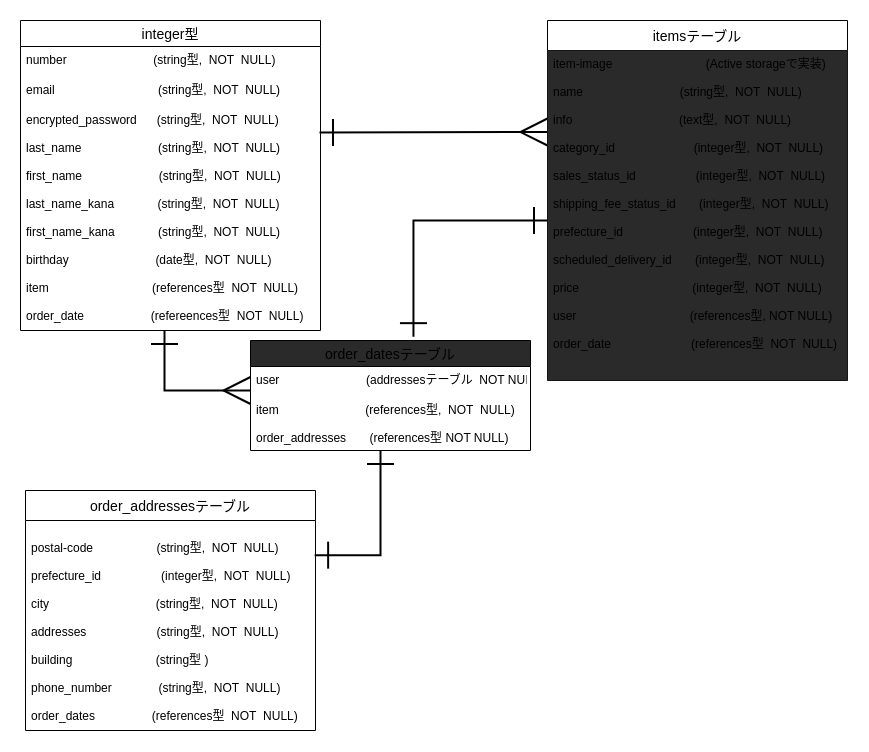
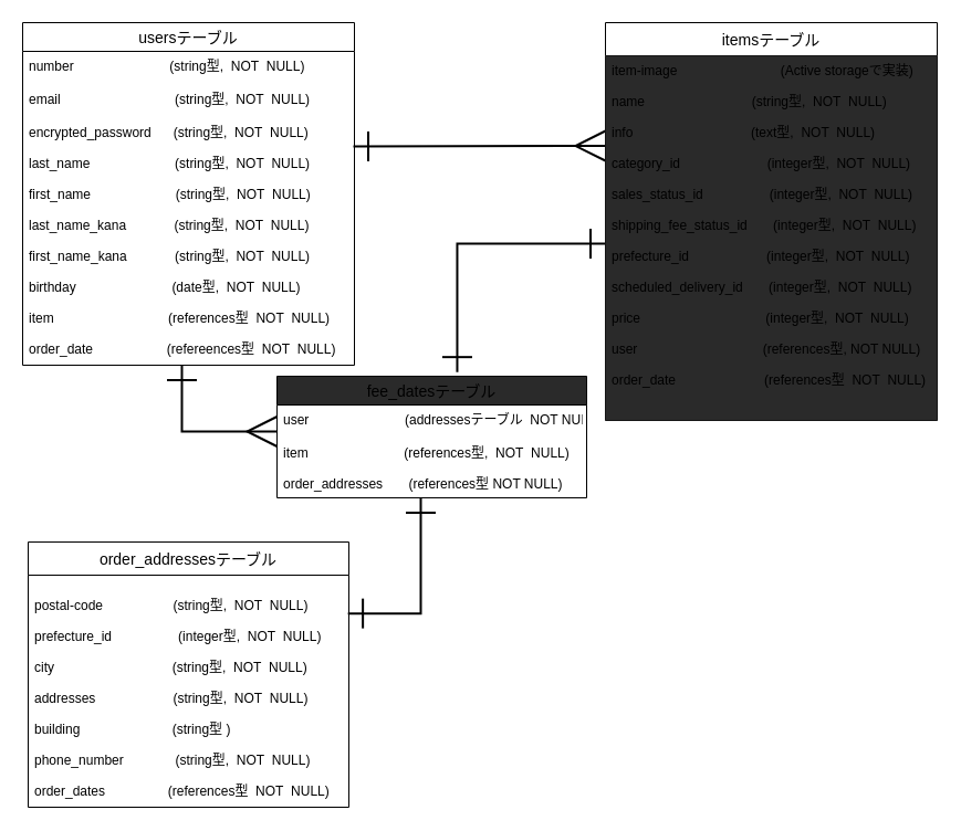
  <mxCell id="0" />
  <mxCell id="1" parent="0" />
  <mxCell id="2" style="rounded=0;orthogonalLoop=1;jettySize=auto;html=1;fontSize=25;endArrow=ERmany;endFill=0;strokeWidth=2;startArrow=ERone;startFill=0;entryX=0;entryY=0.247;entryDx=0;entryDy=0;entryPerimeter=0;sourcePerimeterSpacing=0;endSize=24;startSize=24;" edge="1" parent="1" target="10"><mxGeometry relative="1" as="geometry"><mxPoint x="460" y="150" as="targetPoint" /><mxPoint x="319" y="132" as="sourcePoint" /><Array as="points" /></mxGeometry></mxCell>
  <mxCell id="3" style="edgeStyle=elbowEdgeStyle;rounded=0;orthogonalLoop=1;jettySize=auto;html=1;startArrow=ERone;startFill=0;startSize=24;sourcePerimeterSpacing=0;endArrow=ERmany;endFill=0;endSize=24;strokeWidth=2;fontSize=25;" edge="1" parent="1" source="4"><mxGeometry relative="1" as="geometry"><mxPoint x="250" y="390" as="targetPoint" /><Array as="points"><mxPoint x="164" y="400" /></Array></mxGeometry></mxCell>
- <mxCell id="4" value="integer型" style="swimlane;fontStyle=0;childLayout=stackLayout;horizontal=1;startSize=26;horizontalStack=0;resizeParent=1;resizeParentMax=0;resizeLast=0;collapsible=1;marginBottom=0;align=center;fontSize=14;" vertex="1" parent="1"><mxGeometry y="20" width="300" height="310" as="geometry" x="20"><mxRectangle x="40" y="120" width="50" height="26" as="alternateBounds" /></mxGeometry></mxCell>
+ <mxCell id="4" value="usersテーブル" style="swimlane;fontStyle=0;childLayout=stackLayout;horizontal=1;startSize=26;horizontalStack=0;resizeParent=1;resizeParentMax=0;resizeLast=0;collapsible=1;marginBottom=0;align=center;fontSize=14;" vertex="1" parent="1"><mxGeometry y="20" width="300" height="310" as="geometry" x="20"><mxRectangle x="40" y="120" width="50" height="26" as="alternateBounds" /></mxGeometry></mxCell>
  <mxCell id="5" value="number                          (string型,  NOT  NULL)&#10;" style="text;strokeColor=none;fillColor=none;spacingLeft=4;spacingRight=4;overflow=hidden;rotatable=0;points=[[0,0.5],[1,0.5]];portConstraint=eastwest;fontSize=12;" vertex="1" parent="4"><mxGeometry y="26" width="300" height="30" as="geometry" /></mxCell>
  <mxCell id="6" value="email                               (string型,  NOT  NULL)&#10;" style="text;strokeColor=none;fillColor=none;spacingLeft=4;spacingRight=4;overflow=hidden;rotatable=0;points=[[0,0.5],[1,0.5]];portConstraint=eastwest;fontSize=12;" vertex="1" parent="4"><mxGeometry y="56" width="300" height="30" as="geometry" /></mxCell>
  <mxCell id="7" value="encrypted_password      (string型,  NOT  NULL)&#10;&#10;last_name                       (string型,  NOT  NULL)&#10;&#10;first_name                       (string型,  NOT  NULL)&#10;&#10;last_name_kana             (string型,  NOT  NULL)&#10;&#10;first_name_kana             (string型,  NOT  NULL)&#10;&#10;birthday                          (date型,  NOT  NULL)&#10;&#10;item                               (references型  NOT  NULL)&#10;&#10;order_date                    (refereences型  NOT  NULL)" style="text;strokeColor=none;fillColor=none;spacingLeft=4;spacingRight=4;overflow=hidden;rotatable=0;points=[[0,0.5],[1,0.5]];portConstraint=eastwest;fontSize=12;" vertex="1" parent="4"><mxGeometry y="86" width="300" height="224" as="geometry" /></mxCell>
  <mxCell id="8" style="edgeStyle=elbowEdgeStyle;rounded=0;orthogonalLoop=1;jettySize=auto;html=1;startArrow=ERone;startFill=0;startSize=24;sourcePerimeterSpacing=0;endArrow=ERone;endFill=0;endSize=24;strokeWidth=2;fontSize=25;elbow=vertical;entryX=0.582;entryY=-0.035;entryDx=0;entryDy=0;entryPerimeter=0;" edge="1" parent="1" source="9" target="14"><mxGeometry relative="1" as="geometry"><mxPoint x="360" y="220" as="targetPoint" /><Array as="points"><mxPoint x="460" y="220" /></Array></mxGeometry></mxCell>
  <mxCell id="9" value="itemsテーブル" style="swimlane;fontStyle=0;childLayout=stackLayout;horizontal=1;startSize=30;horizontalStack=0;resizeParent=1;resizeParentMax=0;resizeLast=0;collapsible=1;marginBottom=0;align=center;fontSize=14;" vertex="1" parent="1"><mxGeometry x="547" y="20" width="300" height="360" as="geometry" /></mxCell>
  <mxCell id="10" value="item-image                            (Active storageで実装)&#10;&#10;name                             (string型,  NOT  NULL)&#10;&#10;info                                (text型,  NOT  NULL)&#10;&#10;category_id　　　　　　  (integer型,  NOT  NULL)&#10;&#10;sales_status_id                  (integer型,  NOT  NULL)&#10;&#10;shipping_fee_status_id       (integer型,  NOT  NULL)&#10;&#10;prefecture_id                     (integer型,  NOT  NULL)&#10;&#10;scheduled_delivery_id       (integer型,  NOT  NULL)&#10;&#10;price                                  (integer型,  NOT  NULL)&#10;&#10;user                                  (references型, NOT NULL)&#10;&#10;order_date                        (references型  NOT  NULL)                                &#10;" style="text;strokeColor=none;spacingLeft=4;spacingRight=4;overflow=hidden;rotatable=0;points=[[0,0.5],[1,0.5]];portConstraint=eastwest;fontSize=12;fillColor=#2a2a2a;" vertex="1" parent="9"><mxGeometry y="30" width="300" height="330" as="geometry" /></mxCell>
  <mxCell id="11" value="order_addressesテーブル" style="swimlane;fontStyle=0;childLayout=stackLayout;horizontal=1;startSize=30;horizontalStack=0;resizeParent=1;resizeParentMax=0;resizeLast=0;collapsible=1;marginBottom=0;align=center;fontSize=14;" vertex="1" parent="1"><mxGeometry x="25" y="490" width="290" height="240" as="geometry"><mxRectangle x="40" y="120" width="50" height="26" as="alternateBounds" /></mxGeometry></mxCell>
  <mxCell id="12" value="&#10;postal-code                   (string型,  NOT  NULL)&#10;&#10;prefecture_id                  (integer型,  NOT  NULL)&#10;&#10;city                                (string型,  NOT  NULL)&#10;&#10;addresses                     (string型,  NOT  NULL)&#10;&#10;building                         (string型 )&#10;&#10;phone_number              (string型,  NOT  NULL)&#10;&#10;order_dates                 (references型  NOT  NULL)&#10;" style="text;strokeColor=none;fillColor=none;spacingLeft=4;spacingRight=4;overflow=hidden;rotatable=0;points=[[0,0.5],[1,0.5]];portConstraint=eastwest;fontSize=12;" vertex="1" parent="11"><mxGeometry y="30" width="290" height="210" as="geometry" /></mxCell>
  <mxCell id="13" style="edgeStyle=elbowEdgeStyle;rounded=0;orthogonalLoop=1;jettySize=auto;html=1;startArrow=ERone;startFill=0;startSize=24;sourcePerimeterSpacing=0;endArrow=ERone;endFill=0;endSize=24;strokeWidth=2;fontSize=25;entryX=0.997;entryY=0.165;entryDx=0;entryDy=0;entryPerimeter=0;" edge="1" parent="1" source="14" target="12"><mxGeometry relative="1" as="geometry"><mxPoint x="380" y="560" as="targetPoint" /><Array as="points"><mxPoint x="380" y="550" /></Array></mxGeometry></mxCell>
- <mxCell id="14" value="order_datesテーブル" style="swimlane;fontStyle=0;childLayout=stackLayout;horizontal=1;startSize=26;horizontalStack=0;resizeParent=1;resizeParentMax=0;resizeLast=0;collapsible=1;marginBottom=0;align=center;fontSize=14;fillColor=#2A2A2A;" vertex="1" parent="1"><mxGeometry x="250" y="340" width="280" height="110" as="geometry"><mxRectangle x="40" y="120" width="50" height="26" as="alternateBounds" /></mxGeometry></mxCell>
+ <mxCell id="14" value="fee_datesテーブル" style="swimlane;fontStyle=0;childLayout=stackLayout;horizontal=1;startSize=26;horizontalStack=0;resizeParent=1;resizeParentMax=0;resizeLast=0;collapsible=1;marginBottom=0;align=center;fontSize=14;fillColor=#2A2A2A;" vertex="1" parent="1"><mxGeometry x="250" y="340" width="280" height="110" as="geometry"><mxRectangle x="40" y="120" width="50" height="26" as="alternateBounds" /></mxGeometry></mxCell>
  <mxCell id="15" value="user                          (addressesテーブル  NOT NULL)" style="text;strokeColor=none;fillColor=none;spacingLeft=4;spacingRight=4;overflow=hidden;rotatable=0;points=[[0,0.5],[1,0.5]];portConstraint=eastwest;fontSize=12;" vertex="1" parent="14"><mxGeometry y="26" width="280" height="30" as="geometry" /></mxCell>
  <mxCell id="16" value="item                          (references型,  NOT  NULL)&#10;&#10;order_addresses       (references型 NOT NULL)" style="text;strokeColor=none;fillColor=none;spacingLeft=4;spacingRight=4;overflow=hidden;rotatable=0;points=[[0,0.5],[1,0.5]];portConstraint=eastwest;fontSize=12;" vertex="1" parent="14"><mxGeometry y="56" width="280" height="54" as="geometry" /></mxCell>
